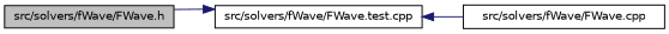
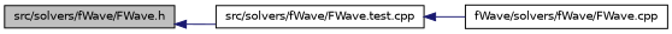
  digraph {
    rankdir=LR
    node [color=black fillcolor=white fontname=Helvetica fontsize=10 shape=record style=filled]
    edge [color=midnightblue dir=back fontname=Helvetica fontsize=10 labelfontname=Helvetica labelfontsize=10 style=solid]
    n1 [fillcolor=grey75 fontcolor=black height=0.2 label="src/solvers/fWave/FWave.h" width=0.4]
    n2 [height=0.2 label="src/solvers/fWave/FWave.test.cpp" width=0.4]
-   n3 [height=0.2 label="src/solvers/fWave/FWave.cpp" width=0.4]
-   n2 -> n1
+   n3 [height=0.2 label="fWave/solvers/fWave/FWave.cpp" width=0.4]
+   n1 -> n2
    n2 -> n3
  }
